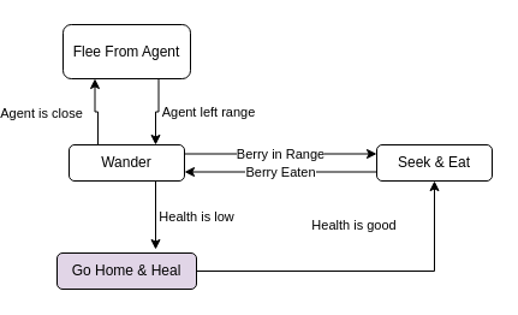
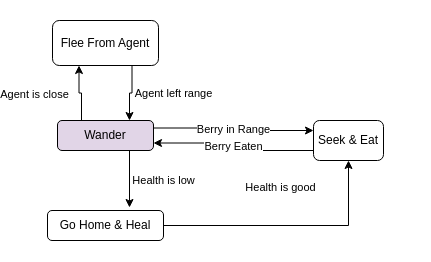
  <mxCell id="0" />
  <mxCell id="1" parent="0" />
  <mxCell id="2" value="Berry in Range" style="edgeStyle=orthogonalEdgeStyle;rounded=0;orthogonalLoop=1;jettySize=auto;html=1;exitX=1;exitY=0.25;exitDx=0;exitDy=0;entryX=0;entryY=0.25;entryDx=0;entryDy=0;" edge="1" parent="1" source="5" target="7"><mxGeometry relative="1" as="geometry" /></mxCell>
  <mxCell id="3" value="Health is low" style="edgeStyle=orthogonalEdgeStyle;rounded=0;orthogonalLoop=1;jettySize=auto;html=1;exitX=0.75;exitY=1;exitDx=0;exitDy=0;" edge="1" parent="1" source="5"><mxGeometry x="0.053" y="34" relative="1" as="geometry"><mxPoint x="102" y="207" as="targetPoint" /><mxPoint as="offset" /></mxGeometry></mxCell>
  <mxCell id="4" value="Agent is close" style="edgeStyle=orthogonalEdgeStyle;rounded=0;orthogonalLoop=1;jettySize=auto;html=1;exitX=0.25;exitY=0;exitDx=0;exitDy=0;entryX=0.25;entryY=1;entryDx=0;entryDy=0;" edge="1" parent="1" source="5" target="11"><mxGeometry x="0.035" y="46" relative="1" as="geometry"><mxPoint x="1" y="1" as="offset" /></mxGeometry></mxCell>
- <mxCell id="5" value="Wander" style="rounded=1;whiteSpace=wrap;html=1;" vertex="1" parent="1"><mxGeometry x="30" y="120" width="96" height="30" as="geometry" /></mxCell>
+ <mxCell id="5" value="Wander" style="rounded=1;whiteSpace=wrap;html=1;fillColor=#e1d5e7;" vertex="1" parent="1"><mxGeometry x="30" y="120" width="96" height="30" as="geometry" /></mxCell>
  <mxCell id="6" value="Berry Eaten" style="edgeStyle=orthogonalEdgeStyle;rounded=0;orthogonalLoop=1;jettySize=auto;html=1;exitX=0;exitY=0.75;exitDx=0;exitDy=0;entryX=1;entryY=0.75;entryDx=0;entryDy=0;" edge="1" parent="1" source="7" target="5"><mxGeometry relative="1" as="geometry" /></mxCell>
- <mxCell id="7" value="Seek &amp;amp; Eat" style="rounded=1;whiteSpace=wrap;html=1;" vertex="1" parent="1"><mxGeometry x="286" y="120" width="96" height="30" as="geometry" /></mxCell>
+ <mxCell id="7" value="Seek &amp;amp; Eat" style="rounded=1;whiteSpace=wrap;html=1;" vertex="1" parent="1"><mxGeometry x="286" y="120" width="70" height="40" as="geometry" /></mxCell>
  <mxCell id="8" value="Health is good" style="edgeStyle=orthogonalEdgeStyle;rounded=0;orthogonalLoop=1;jettySize=auto;html=1;exitX=0.293;exitY=0.5;exitDx=0;exitDy=0;exitPerimeter=0;" edge="1" parent="1" source="9" target="7"><mxGeometry x="0.2" y="38" relative="1" as="geometry"><mxPoint as="offset" /></mxGeometry></mxCell>
- <mxCell id="9" value="Go Home &amp;amp; Heal" style="rounded=1;whiteSpace=wrap;html=1;fillColor=#e1d5e7;" vertex="1" parent="1"><mxGeometry x="20" y="210" width="116" height="30" as="geometry" /></mxCell>
+ <mxCell id="9" value="Go Home &amp;amp; Heal" style="rounded=1;whiteSpace=wrap;html=1;" vertex="1" parent="1"><mxGeometry x="20" y="210" width="116" height="30" as="geometry" /></mxCell>
  <mxCell id="10" value="Agent left range" style="edgeStyle=orthogonalEdgeStyle;rounded=0;orthogonalLoop=1;jettySize=auto;html=1;exitX=0.75;exitY=1;exitDx=0;exitDy=0;entryX=0.75;entryY=0;entryDx=0;entryDy=0;" edge="1" parent="1" source="11" target="5"><mxGeometry x="-0.035" y="42" relative="1" as="geometry"><mxPoint x="42" y="-42" as="offset" /></mxGeometry></mxCell>
  <mxCell id="11" value="Flee From Agent" style="rounded=1;whiteSpace=wrap;html=1;" vertex="1" parent="1"><mxGeometry x="25" y="20" width="106" height="45" as="geometry" /></mxCell>
